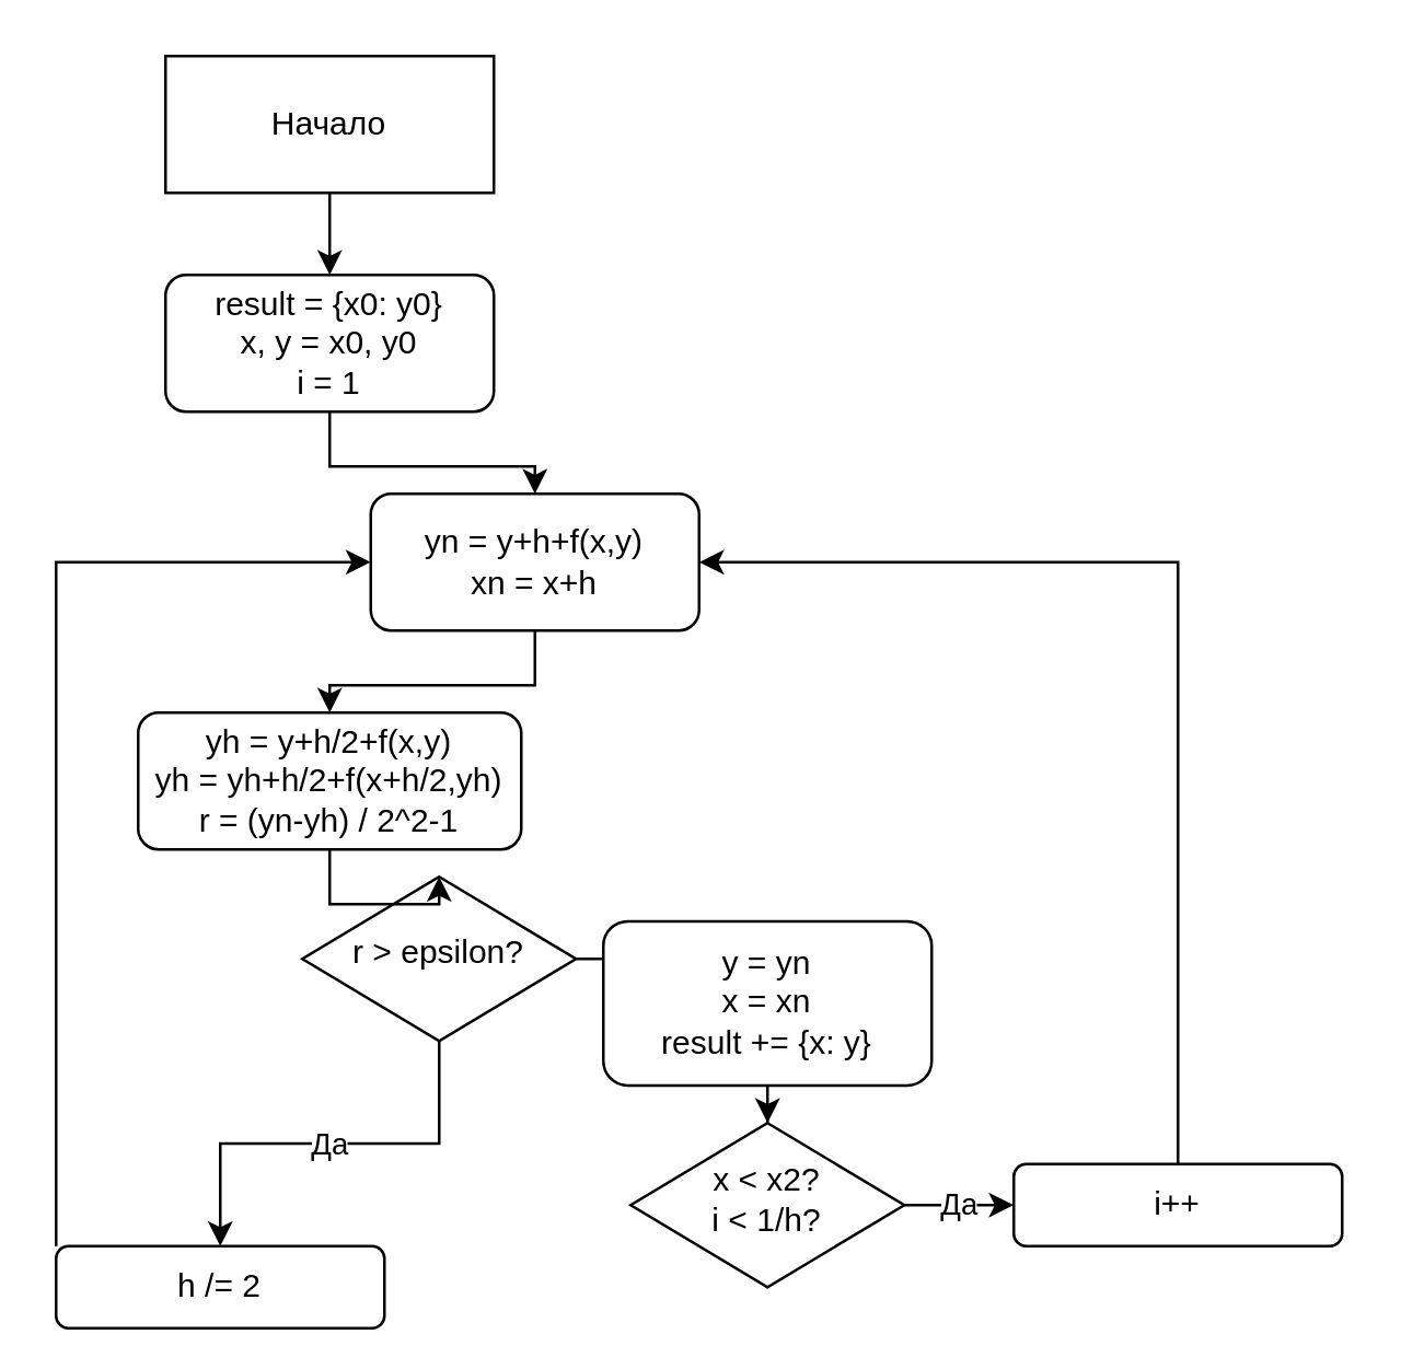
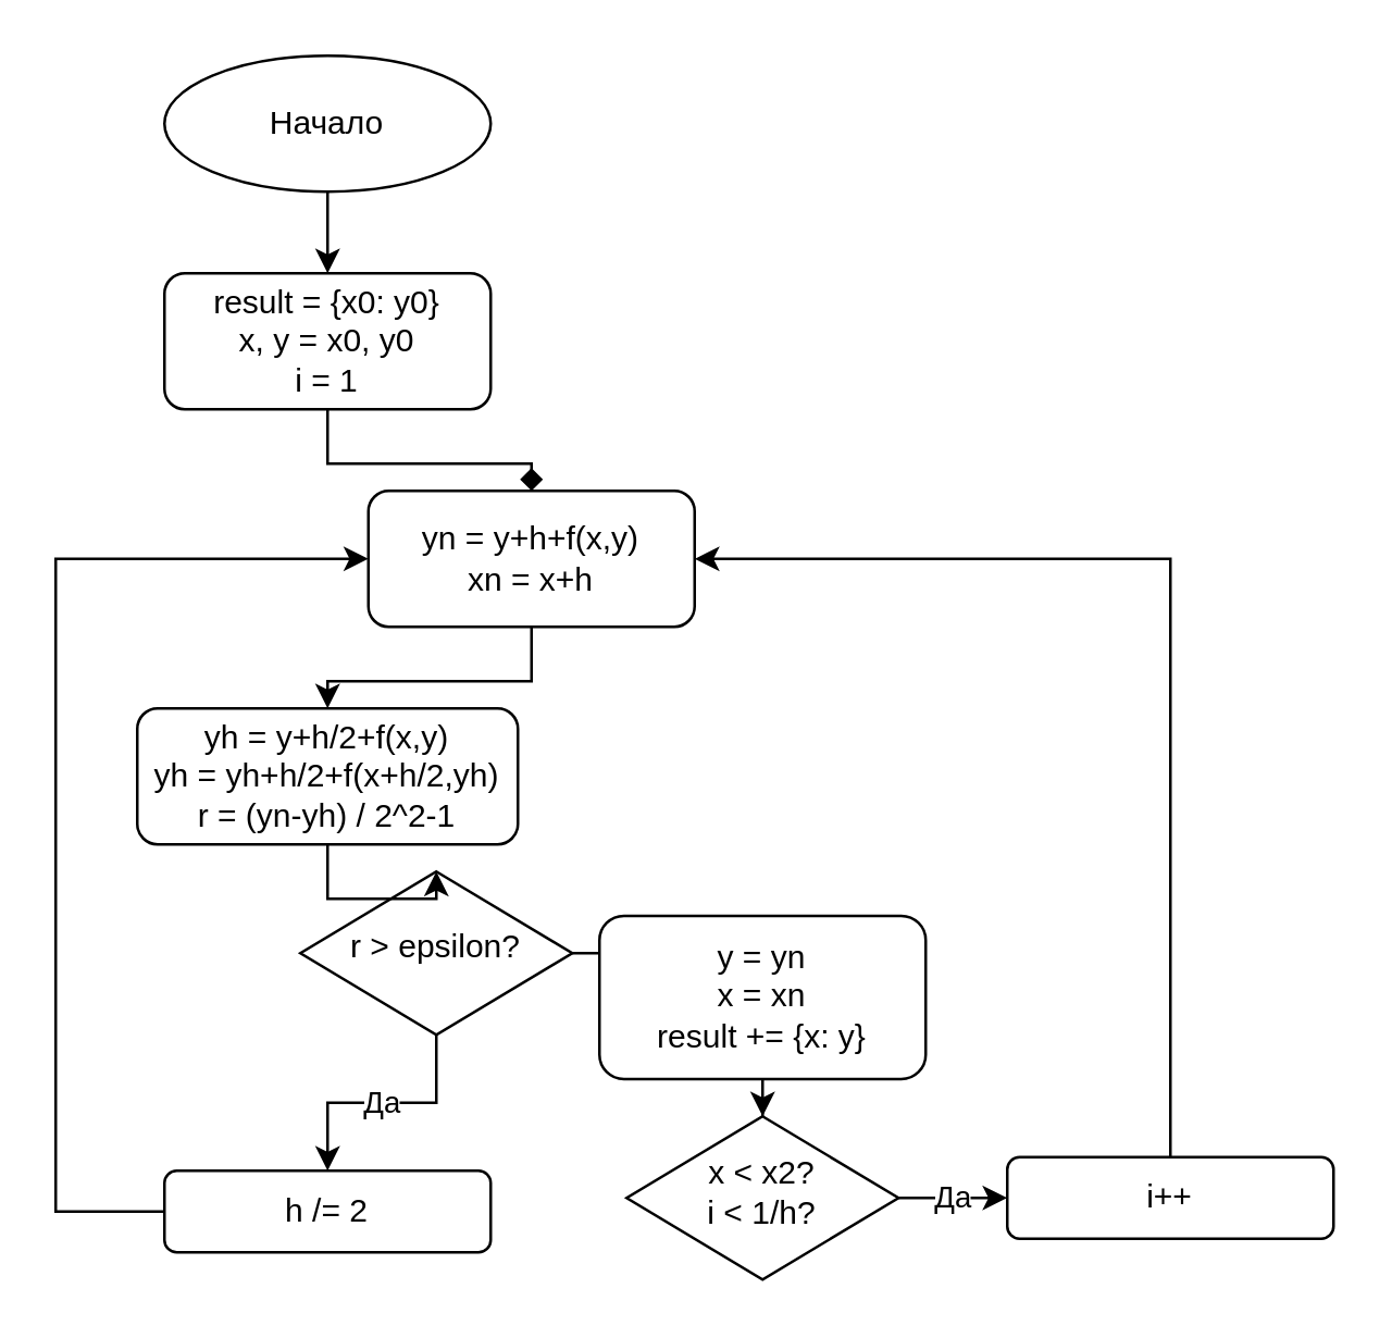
  <mxCell id="0" />
  <mxCell id="1" parent="0" />
- <mxCell id="2" style="edgeStyle=orthogonalEdgeStyle;rounded=0;orthogonalLoop=1;jettySize=auto;html=1;entryX=0.5;entryY=0;entryDx=0;entryDy=0;" edge="1" parent="1" source="3" target="10"><mxGeometry relative="1" as="geometry" /></mxCell>
+ <mxCell id="2" style="edgeStyle=orthogonalEdgeStyle;rounded=0;orthogonalLoop=1;jettySize=auto;html=1;entryX=0.5;entryY=0;entryDx=0;entryDy=0;endArrow=diamond;" edge="1" parent="1" source="3" target="10"><mxGeometry relative="1" as="geometry" /></mxCell>
  <mxCell id="3" value="result = {x0: y0}&lt;div&gt;x, y = x0, y0&lt;/div&gt;&lt;div&gt;i = 1&lt;/div&gt;" style="rounded=1;whiteSpace=wrap;html=1;fontSize=12;glass=0;strokeWidth=1;shadow=0;" parent="1" vertex="1"><mxGeometry x="60" y="100" width="120" height="50" as="geometry" /></mxCell>
  <mxCell id="4" value="Да" style="edgeStyle=orthogonalEdgeStyle;rounded=0;orthogonalLoop=1;jettySize=auto;html=1;entryX=0.5;entryY=0;entryDx=0;entryDy=0;" edge="1" parent="1" source="6" target="14"><mxGeometry relative="1" as="geometry" /></mxCell>
  <mxCell id="5" value="Нет" style="edgeStyle=orthogonalEdgeStyle;rounded=0;orthogonalLoop=1;jettySize=auto;html=1;entryX=0;entryY=0.5;entryDx=0;entryDy=0;" edge="1" parent="1" source="6" target="16"><mxGeometry relative="1" as="geometry" /></mxCell>
  <mxCell id="6" value="r &amp;gt; epsilon?" style="rhombus;whiteSpace=wrap;html=1;shadow=0;fontFamily=Helvetica;fontSize=12;align=center;strokeWidth=1;spacing=6;spacingTop=-4;" parent="1" vertex="1"><mxGeometry x="110" y="320" width="100" height="60" as="geometry" /></mxCell>
  <mxCell id="7" style="edgeStyle=orthogonalEdgeStyle;rounded=0;orthogonalLoop=1;jettySize=auto;html=1;entryX=0.5;entryY=0;entryDx=0;entryDy=0;" edge="1" parent="1" source="8" target="3"><mxGeometry relative="1" as="geometry" /></mxCell>
- <mxCell id="8" value="Начало" style="whiteSpace=wrap;html=1;rounded=0;" vertex="1" parent="1"><mxGeometry x="60" y="20" width="120" height="50" as="geometry" /></mxCell>
+ <mxCell id="8" value="Начало" style="ellipse;whiteSpace=wrap;html=1;" vertex="1" parent="1"><mxGeometry x="60" y="20" width="120" height="50" as="geometry" /></mxCell>
  <mxCell id="9" style="edgeStyle=orthogonalEdgeStyle;rounded=0;orthogonalLoop=1;jettySize=auto;html=1;entryX=0.5;entryY=0;entryDx=0;entryDy=0;" edge="1" parent="1" source="10" target="12"><mxGeometry relative="1" as="geometry" /></mxCell>
  <mxCell id="10" value="yn = y+h+f(x,y)&lt;div&gt;xn = x+h&lt;/div&gt;" style="rounded=1;whiteSpace=wrap;html=1;fontSize=12;glass=0;strokeWidth=1;shadow=0;" vertex="1" parent="1"><mxGeometry x="135" y="180" width="120" height="50" as="geometry" /></mxCell>
  <mxCell id="11" style="edgeStyle=orthogonalEdgeStyle;rounded=0;orthogonalLoop=1;jettySize=auto;html=1;entryX=0.5;entryY=0;entryDx=0;entryDy=0;" edge="1" parent="1" source="12" target="6"><mxGeometry relative="1" as="geometry" /></mxCell>
  <mxCell id="12" value="yh = y+h/2+f(x,y)&lt;div&gt;yh = yh+h/2+f(x+h/2,yh)&lt;/div&gt;&lt;div&gt;r = (yn-yh) / 2^2-1&lt;/div&gt;" style="rounded=1;whiteSpace=wrap;html=1;fontSize=12;glass=0;strokeWidth=1;shadow=0;" vertex="1" parent="1"><mxGeometry x="50" y="260" width="140" height="50" as="geometry" /></mxCell>
  <mxCell id="13" style="edgeStyle=orthogonalEdgeStyle;rounded=0;orthogonalLoop=1;jettySize=auto;html=1;entryX=0;entryY=0.5;entryDx=0;entryDy=0;" edge="1" parent="1" source="14" target="10"><mxGeometry relative="1" as="geometry"><Array as="points"><mxPoint x="20" y="445" /><mxPoint x="20" y="205" /></Array></mxGeometry></mxCell>
- <mxCell id="14" value="h /= 2" style="rounded=1;whiteSpace=wrap;html=1;fontSize=12;glass=0;strokeWidth=1;shadow=0;" vertex="1" parent="1"><mxGeometry x="20" y="455" width="120" height="30" as="geometry" /></mxCell>
+ <mxCell id="14" value="h /= 2" style="rounded=1;whiteSpace=wrap;html=1;fontSize=12;glass=0;strokeWidth=1;shadow=0;" vertex="1" parent="1"><mxGeometry x="60" y="430" width="120" height="30" as="geometry" /></mxCell>
  <mxCell id="15" style="edgeStyle=orthogonalEdgeStyle;rounded=0;orthogonalLoop=1;jettySize=auto;html=1;entryX=0.5;entryY=0;entryDx=0;entryDy=0;" edge="1" parent="1" source="16" target="18"><mxGeometry relative="1" as="geometry" /></mxCell>
  <mxCell id="16" value="y = yn&lt;div&gt;x = xn&lt;/div&gt;&lt;div&gt;result += {x: y}&lt;/div&gt;" style="rounded=1;whiteSpace=wrap;html=1;fontSize=12;glass=0;strokeWidth=1;shadow=0;" vertex="1" parent="1"><mxGeometry x="220" y="336.25" width="120" height="60" as="geometry" /></mxCell>
  <mxCell id="17" value="Да" style="edgeStyle=orthogonalEdgeStyle;rounded=0;orthogonalLoop=1;jettySize=auto;html=1;" edge="1" parent="1" source="18" target="20"><mxGeometry relative="1" as="geometry" /></mxCell>
  <mxCell id="18" value="x &amp;lt; x2?&lt;div&gt;i &amp;lt; 1/h?&lt;/div&gt;" style="rhombus;whiteSpace=wrap;html=1;shadow=0;fontFamily=Helvetica;fontSize=12;align=center;strokeWidth=1;spacing=6;spacingTop=-4;" vertex="1" parent="1"><mxGeometry x="230" y="410" width="100" height="60" as="geometry" /></mxCell>
  <mxCell id="19" style="edgeStyle=orthogonalEdgeStyle;rounded=0;orthogonalLoop=1;jettySize=auto;html=1;entryX=1;entryY=0.5;entryDx=0;entryDy=0;" edge="1" parent="1" source="20" target="10"><mxGeometry relative="1" as="geometry"><Array as="points"><mxPoint x="430" y="205" /></Array></mxGeometry></mxCell>
  <mxCell id="20" value="i++" style="rounded=1;whiteSpace=wrap;html=1;fontSize=12;glass=0;strokeWidth=1;shadow=0;" vertex="1" parent="1"><mxGeometry x="370" y="425" width="120" height="30" as="geometry" /></mxCell>
